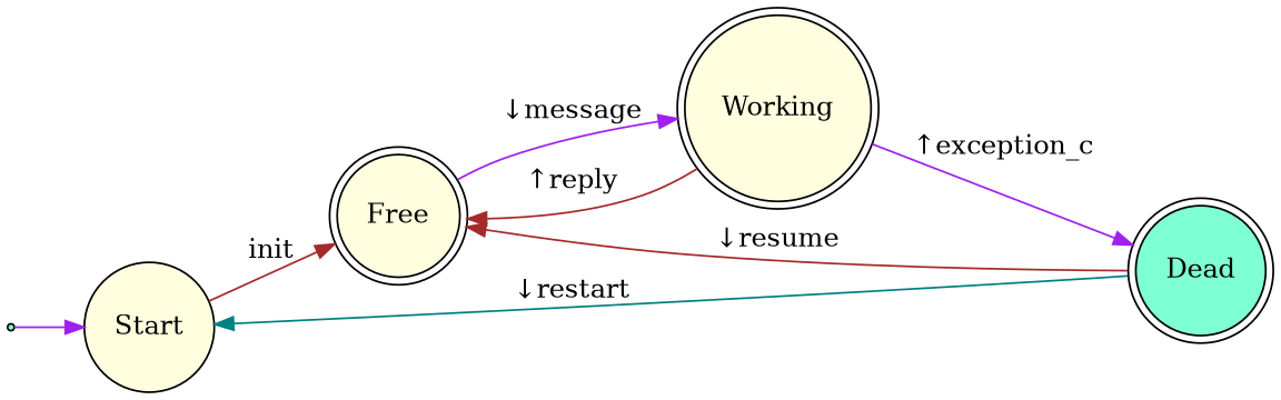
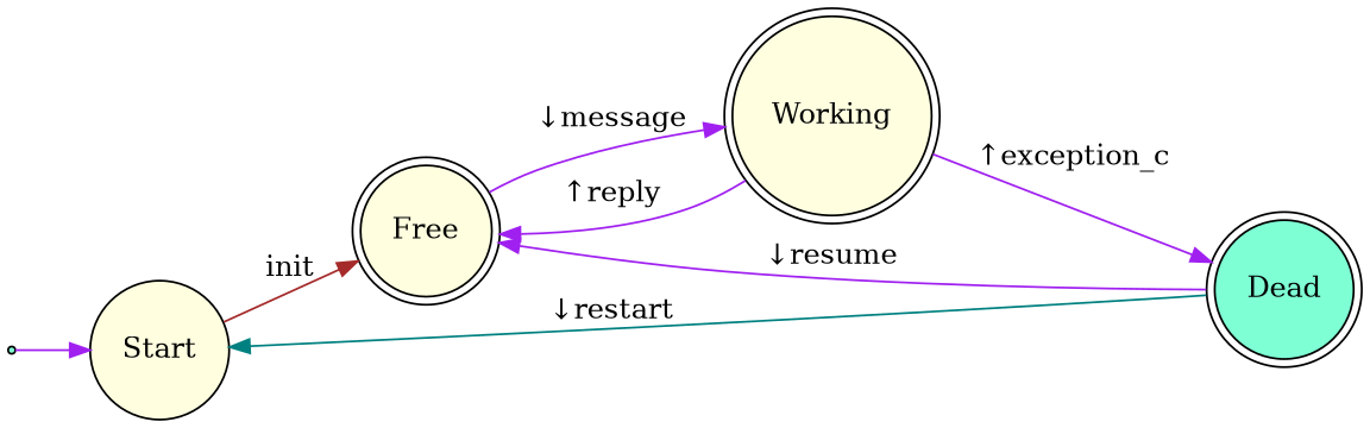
  digraph {
    rankdir=LR
    node [fillcolor=lightyellow shape=doublecircle style=filled fontsize=14]
    edge [color=purple]
    begin [fillcolor=aquamarine shape=point fontsize=""]
    n2 [label=Start shape=circle]
    n3 [label=Free]
    n4 [label=Working]
    n5 [fillcolor=aquamarine label=Dead]
    begin -> n2
    n2 -> n3 [color=brown label=init]
    n3 -> n4 [label="↓message"]
-   n4 -> n3 [color=brown label="↑reply"]
+   n4 -> n3 [label="↑reply"]
    n4 -> n5 [label="↑exception_c"]
    n5 -> n2 [color=teal label="↓restart"]
-   n5 -> n3 [color=brown label="↓resume"]
+   n5 -> n3 [label="↓resume"]
  }
